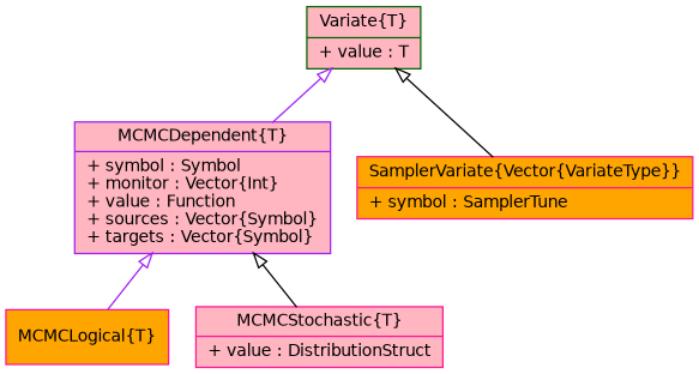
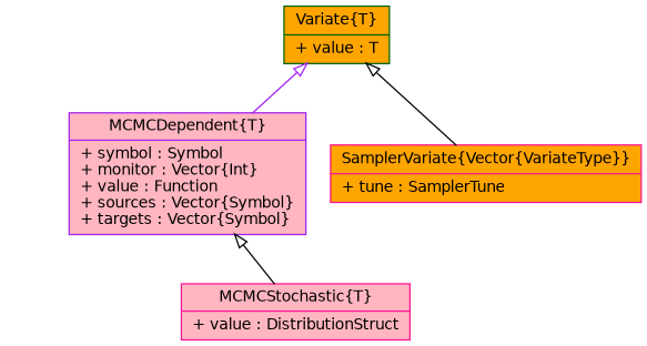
  digraph {
    fontname="DejaVu Sans"
    fontsize=11
    node [color=deeppink fillcolor=lightpink fontname="DejaVu Sans" fontsize=11 shape=record style=filled]
    edge [arrowtail=empty color=purple dir=back fontname="DejaVu Sans" fontsize=11 style=solid]
-   n1 [color=darkgreen label="{Variate\{T\}|+ value : T\l}"]
+   n1 [color=darkgreen fillcolor=orange label="{Variate\{T\}|+ value : T\l}"]
    n2 [color=purple label="{MCMCDependent\{T\}|+ symbol : Symbol\l+ monitor : Vector\{Int\}\l+ value : Function\l+ sources : Vector\{Symbol\}\l+ targets : Vector\{Symbol\}\l}"]
-   n3 [fillcolor=orange label="{SamplerVariate\{Vector\{VariateType\}\}|+ symbol : SamplerTune\l}"]
-   n4 [fillcolor=orange label="{MCMCLogical\{T\}}"]
+   n3 [fillcolor=orange label="{SamplerVariate\{Vector\{VariateType\}\}|+ tune : SamplerTune\l}"]
    n5 [label="{MCMCStochastic\{T\}|+ value : DistributionStruct\l}"]
    n1 -> n2
    n1 -> n3 [color=black]
-   n2 -> n4
    n2 -> n5 [color=black]
  }
